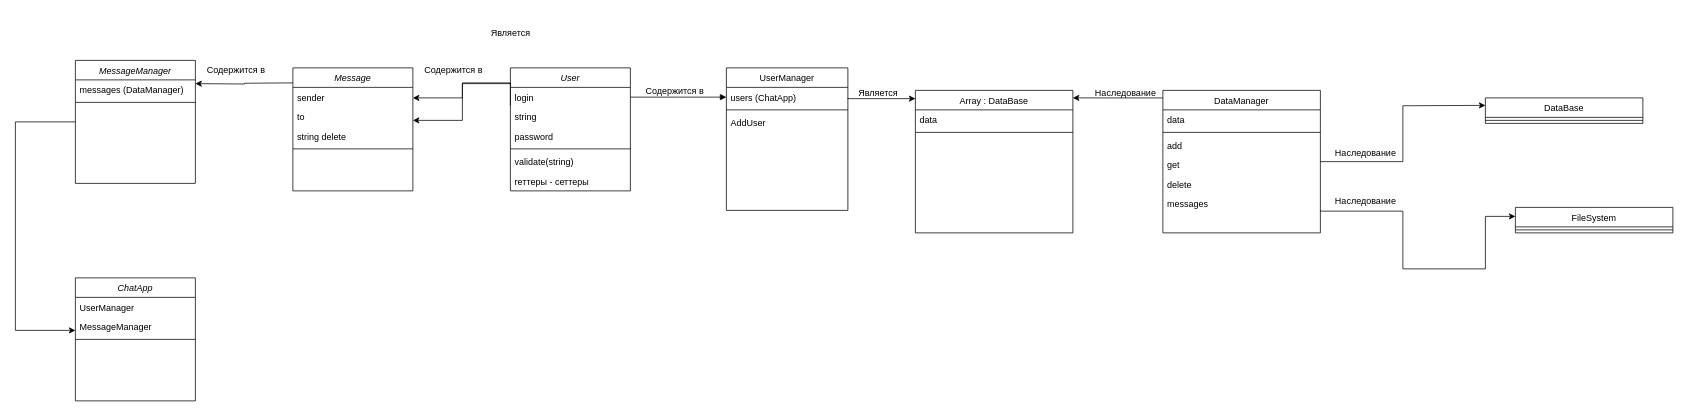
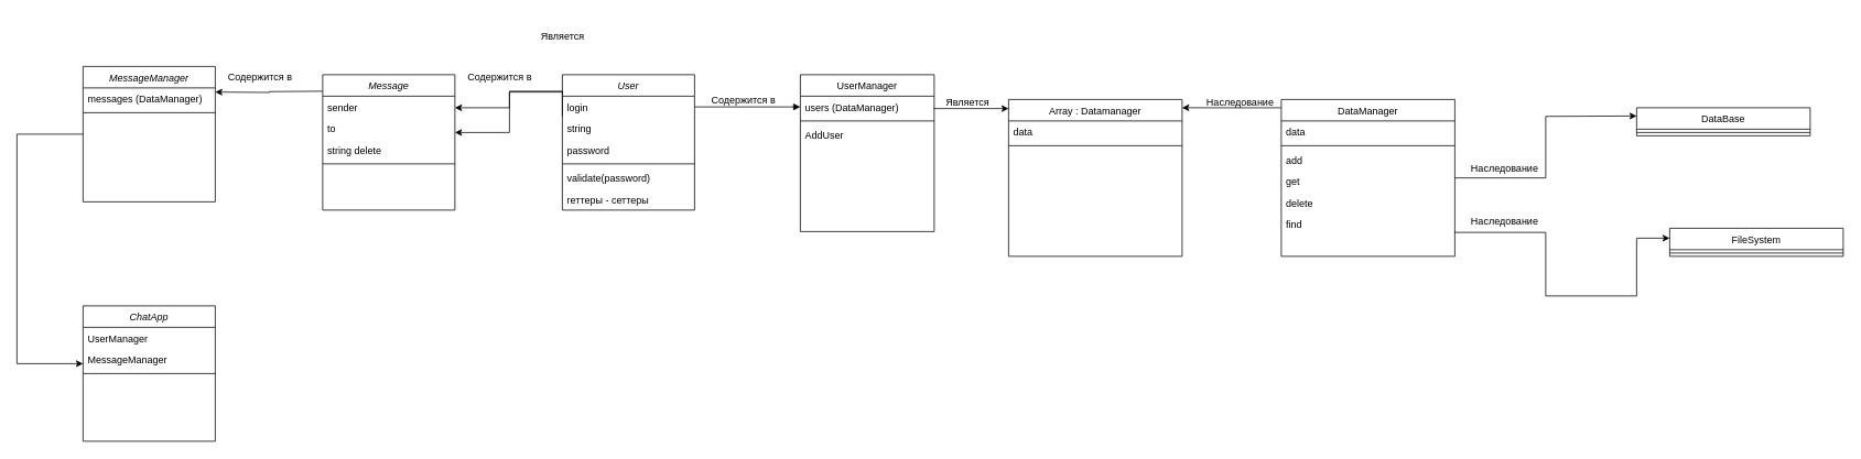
  <mxCell id="0" />
  <mxCell id="1" parent="0" />
  <mxCell id="2" value="User" style="swimlane;fontStyle=2;align=center;verticalAlign=top;childLayout=stackLayout;horizontal=1;startSize=26;horizontalStack=0;resizeParent=1;resizeLast=0;collapsible=1;marginBottom=0;rounded=0;shadow=0;strokeWidth=1;" parent="1" vertex="1"><mxGeometry x="680" y="90" width="160" height="164" as="geometry"><mxRectangle x="220" y="120" width="160" height="26" as="alternateBounds" /></mxGeometry></mxCell>
  <mxCell id="3" value="login" style="text;align=left;verticalAlign=top;spacingLeft=4;spacingRight=4;overflow=hidden;rotatable=0;points=[[0,0.5],[1,0.5]];portConstraint=eastwest;" parent="2" vertex="1"><mxGeometry y="26" width="160" height="26" as="geometry" /></mxCell>
  <mxCell id="4" value="string" style="text;align=left;verticalAlign=top;spacingLeft=4;spacingRight=4;overflow=hidden;rotatable=0;points=[[0,0.5],[1,0.5]];portConstraint=eastwest;rounded=0;shadow=0;html=0;" parent="2" vertex="1"><mxGeometry y="52" width="160" height="26" as="geometry" /></mxCell>
  <mxCell id="5" value="password" style="text;align=left;verticalAlign=top;spacingLeft=4;spacingRight=4;overflow=hidden;rotatable=0;points=[[0,0.5],[1,0.5]];portConstraint=eastwest;rounded=0;shadow=0;html=0;" parent="2" vertex="1"><mxGeometry y="78" width="160" height="26" as="geometry" /></mxCell>
  <mxCell id="6" value="" style="line;html=1;strokeWidth=1;align=left;verticalAlign=middle;spacingTop=-1;spacingLeft=3;spacingRight=3;rotatable=0;labelPosition=right;points=[];portConstraint=eastwest;" parent="2" vertex="1"><mxGeometry y="104" width="160" height="8" as="geometry" /></mxCell>
- <mxCell id="7" value="validate(string)" style="text;align=left;verticalAlign=top;spacingLeft=4;spacingRight=4;overflow=hidden;rotatable=0;points=[[0,0.5],[1,0.5]];portConstraint=eastwest;" parent="2" vertex="1"><mxGeometry y="112" width="160" height="26" as="geometry" /></mxCell>
+ <mxCell id="7" value="validate(password)" style="text;align=left;verticalAlign=top;spacingLeft=4;spacingRight=4;overflow=hidden;rotatable=0;points=[[0,0.5],[1,0.5]];portConstraint=eastwest;" parent="2" vertex="1"><mxGeometry y="112" width="160" height="26" as="geometry" /></mxCell>
  <mxCell id="8" value="геттеры - сеттеры" style="text;align=left;verticalAlign=top;spacingLeft=4;spacingRight=4;overflow=hidden;rotatable=0;points=[[0,0.5],[1,0.5]];portConstraint=eastwest;" vertex="1" parent="2"><mxGeometry y="138" width="160" height="26" as="geometry" /></mxCell>
  <mxCell id="9" value="UserManager" style="swimlane;fontStyle=0;align=center;verticalAlign=top;childLayout=stackLayout;horizontal=1;startSize=26;horizontalStack=0;resizeParent=1;resizeLast=0;collapsible=1;marginBottom=0;rounded=0;shadow=0;strokeWidth=1;" parent="1" vertex="1"><mxGeometry x="968" y="90" width="162" height="190" as="geometry"><mxRectangle x="508" y="120" width="160" height="26" as="alternateBounds" /></mxGeometry></mxCell>
- <mxCell id="10" value="users (ChatApp)" style="text;align=left;verticalAlign=top;spacingLeft=4;spacingRight=4;overflow=hidden;rotatable=0;points=[[0,0.5],[1,0.5]];portConstraint=eastwest;rounded=0;shadow=0;html=0;" parent="9" vertex="1"><mxGeometry y="26" width="162" height="26" as="geometry" /></mxCell>
+ <mxCell id="10" value="users (DataManager)" style="text;align=left;verticalAlign=top;spacingLeft=4;spacingRight=4;overflow=hidden;rotatable=0;points=[[0,0.5],[1,0.5]];portConstraint=eastwest;rounded=0;shadow=0;html=0;" parent="9" vertex="1"><mxGeometry y="26" width="162" height="26" as="geometry" /></mxCell>
  <mxCell id="11" value="" style="line;html=1;strokeWidth=1;align=left;verticalAlign=middle;spacingTop=-1;spacingLeft=3;spacingRight=3;rotatable=0;labelPosition=right;points=[];portConstraint=eastwest;" parent="9" vertex="1"><mxGeometry y="52" width="162" height="8" as="geometry" /></mxCell>
  <mxCell id="12" value="AddUser" style="text;align=left;verticalAlign=top;spacingLeft=4;spacingRight=4;overflow=hidden;rotatable=0;points=[[0,0.5],[1,0.5]];portConstraint=eastwest;rounded=0;shadow=0;html=0;" vertex="1" parent="9"><mxGeometry y="60" width="162" height="26" as="geometry" /></mxCell>
  <mxCell id="13" value="" style="endArrow=block;shadow=0;strokeWidth=1;rounded=0;curved=0;endFill=1;edgeStyle=elbowEdgeStyle;elbow=vertical;entryX=0;entryY=0.5;entryDx=0;entryDy=0;" parent="1" source="2" target="10" edge="1"><mxGeometry x="0.5" y="41" relative="1" as="geometry"><mxPoint x="840" y="162" as="sourcePoint" /><mxPoint x="1000" y="162" as="targetPoint" /><mxPoint x="-40" y="32" as="offset" /></mxGeometry></mxCell>
  <mxCell id="14" value="" style="resizable=0;align=left;verticalAlign=bottom;labelBackgroundColor=none;fontSize=12;" parent="13" connectable="0" vertex="1"><mxGeometry x="-1" relative="1" as="geometry"><mxPoint y="4" as="offset" /></mxGeometry></mxCell>
  <mxCell id="15" value="Содержится в" style="text;html=1;resizable=0;points=[];;align=center;verticalAlign=middle;labelBackgroundColor=none;rounded=0;shadow=0;strokeWidth=1;fontSize=12;" parent="13" vertex="1" connectable="0"><mxGeometry x="0.5" y="49" relative="1" as="geometry"><mxPoint x="-38" y="40" as="offset" /></mxGeometry></mxCell>
  <mxCell id="16" value="Содержится в" style="text;html=1;resizable=0;points=[];;align=center;verticalAlign=middle;labelBackgroundColor=none;rounded=0;shadow=0;strokeWidth=1;fontSize=12;" vertex="1" connectable="0" parent="1"><mxGeometry x="600" y="90" as="geometry"><mxPoint x="3" y="2" as="offset" /></mxGeometry></mxCell>
  <mxCell id="17" style="edgeStyle=orthogonalEdgeStyle;rounded=0;orthogonalLoop=1;jettySize=auto;html=1;" edge="1" parent="1" target="19"><mxGeometry relative="1" as="geometry"><mxPoint x="580" y="130" as="targetPoint" /><mxPoint x="680" y="110" as="sourcePoint" /><Array as="points"><mxPoint x="680" y="111" /><mxPoint x="616" y="111" /><mxPoint x="616" y="130" /></Array></mxGeometry></mxCell>
  <mxCell id="18" value="Message" style="swimlane;fontStyle=2;align=center;verticalAlign=top;childLayout=stackLayout;horizontal=1;startSize=26;horizontalStack=0;resizeParent=1;resizeLast=0;collapsible=1;marginBottom=0;rounded=0;shadow=0;strokeWidth=1;" vertex="1" parent="1"><mxGeometry x="390" y="90" width="160" height="164" as="geometry"><mxRectangle x="220" y="120" width="160" height="26" as="alternateBounds" /></mxGeometry></mxCell>
  <mxCell id="19" value="sender" style="text;align=left;verticalAlign=top;spacingLeft=4;spacingRight=4;overflow=hidden;rotatable=0;points=[[0,0.5],[1,0.5]];portConstraint=eastwest;" vertex="1" parent="18"><mxGeometry y="26" width="160" height="26" as="geometry" /></mxCell>
  <mxCell id="20" value="to" style="text;align=left;verticalAlign=top;spacingLeft=4;spacingRight=4;overflow=hidden;rotatable=0;points=[[0,0.5],[1,0.5]];portConstraint=eastwest;rounded=0;shadow=0;html=0;" vertex="1" parent="18"><mxGeometry y="52" width="160" height="26" as="geometry" /></mxCell>
  <mxCell id="21" value="string delete" style="text;align=left;verticalAlign=top;spacingLeft=4;spacingRight=4;overflow=hidden;rotatable=0;points=[[0,0.5],[1,0.5]];portConstraint=eastwest;rounded=0;shadow=0;html=0;" vertex="1" parent="18"><mxGeometry y="78" width="160" height="26" as="geometry" /></mxCell>
  <mxCell id="22" value="" style="line;html=1;strokeWidth=1;align=left;verticalAlign=middle;spacingTop=-1;spacingLeft=3;spacingRight=3;rotatable=0;labelPosition=right;points=[];portConstraint=eastwest;" vertex="1" parent="18"><mxGeometry y="104" width="160" height="8" as="geometry" /></mxCell>
  <mxCell id="23" value="Содержится в" style="text;html=1;resizable=0;points=[];;align=center;verticalAlign=middle;labelBackgroundColor=none;rounded=0;shadow=0;strokeWidth=1;fontSize=12;" vertex="1" connectable="0" parent="1"><mxGeometry x="310" y="90" as="geometry"><mxPoint x="3" y="2" as="offset" /></mxGeometry></mxCell>
  <mxCell id="24" style="edgeStyle=orthogonalEdgeStyle;rounded=0;orthogonalLoop=1;jettySize=auto;html=1;" edge="1" parent="1"><mxGeometry relative="1" as="geometry"><mxPoint x="260" y="111" as="targetPoint" /><mxPoint x="390" y="110" as="sourcePoint" /></mxGeometry></mxCell>
  <mxCell id="25" style="edgeStyle=orthogonalEdgeStyle;rounded=0;orthogonalLoop=1;jettySize=auto;html=1;" edge="1" parent="1" source="26" target="38"><mxGeometry relative="1" as="geometry"><mxPoint x="350" y="440" as="targetPoint" /><Array as="points"><mxPoint x="20" y="162" /><mxPoint x="20" y="440" /></Array></mxGeometry></mxCell>
  <mxCell id="26" value="MessageManager" style="swimlane;fontStyle=2;align=center;verticalAlign=top;childLayout=stackLayout;horizontal=1;startSize=26;horizontalStack=0;resizeParent=1;resizeLast=0;collapsible=1;marginBottom=0;rounded=0;shadow=0;strokeWidth=1;" vertex="1" parent="1"><mxGeometry x="100" y="80" width="160" height="164" as="geometry"><mxRectangle x="220" y="120" width="160" height="26" as="alternateBounds" /></mxGeometry></mxCell>
  <mxCell id="27" value="messages (DataManager)" style="text;align=left;verticalAlign=top;spacingLeft=4;spacingRight=4;overflow=hidden;rotatable=0;points=[[0,0.5],[1,0.5]];portConstraint=eastwest;" vertex="1" parent="26"><mxGeometry y="26" width="160" height="26" as="geometry" /></mxCell>
  <mxCell id="28" value="" style="line;html=1;strokeWidth=1;align=left;verticalAlign=middle;spacingTop=-1;spacingLeft=3;spacingRight=3;rotatable=0;labelPosition=right;points=[];portConstraint=eastwest;" vertex="1" parent="26"><mxGeometry y="52" width="160" height="8" as="geometry" /></mxCell>
  <mxCell id="29" style="edgeStyle=orthogonalEdgeStyle;rounded=0;orthogonalLoop=1;jettySize=auto;html=1;" edge="1" parent="1" target="30"><mxGeometry relative="1" as="geometry"><mxPoint x="1130" y="130" as="sourcePoint" /><Array as="points"><mxPoint x="1130" y="131" /></Array></mxGeometry></mxCell>
- <mxCell id="30" value="Array : DataBase" style="swimlane;fontStyle=0;align=center;verticalAlign=top;childLayout=stackLayout;horizontal=1;startSize=26;horizontalStack=0;resizeParent=1;resizeLast=0;collapsible=1;marginBottom=0;rounded=0;shadow=0;strokeWidth=1;" vertex="1" parent="1"><mxGeometry x="1220" y="120" width="210" height="190" as="geometry"><mxRectangle x="508" y="120" width="160" height="26" as="alternateBounds" /></mxGeometry></mxCell>
+ <mxCell id="30" value="Array : Datamanager" style="swimlane;fontStyle=0;align=center;verticalAlign=top;childLayout=stackLayout;horizontal=1;startSize=26;horizontalStack=0;resizeParent=1;resizeLast=0;collapsible=1;marginBottom=0;rounded=0;shadow=0;strokeWidth=1;" vertex="1" parent="1"><mxGeometry x="1220" y="120" width="210" height="190" as="geometry"><mxRectangle x="508" y="120" width="160" height="26" as="alternateBounds" /></mxGeometry></mxCell>
  <mxCell id="31" value="data" style="text;align=left;verticalAlign=top;spacingLeft=4;spacingRight=4;overflow=hidden;rotatable=0;points=[[0,0.5],[1,0.5]];portConstraint=eastwest;rounded=0;shadow=0;html=0;" vertex="1" parent="30"><mxGeometry y="26" width="210" height="26" as="geometry" /></mxCell>
  <mxCell id="32" value="" style="line;html=1;strokeWidth=1;align=left;verticalAlign=middle;spacingTop=-1;spacingLeft=3;spacingRight=3;rotatable=0;labelPosition=right;points=[];portConstraint=eastwest;" vertex="1" parent="30"><mxGeometry y="52" width="210" height="8" as="geometry" /></mxCell>
  <mxCell id="33" value="Является" style="text;html=1;resizable=0;points=[];;align=center;verticalAlign=middle;labelBackgroundColor=none;rounded=0;shadow=0;strokeWidth=1;fontSize=12;" vertex="1" connectable="0" parent="1"><mxGeometry x="1100" y="100" as="geometry"><mxPoint x="69" y="23" as="offset" /></mxGeometry></mxCell>
  <mxCell id="34" style="edgeStyle=orthogonalEdgeStyle;rounded=0;orthogonalLoop=1;jettySize=auto;html=1;" edge="1" parent="1"><mxGeometry relative="1" as="geometry"><mxPoint x="550" y="160" as="targetPoint" /><mxPoint x="680" y="140" as="sourcePoint" /><Array as="points"><mxPoint x="680" y="110" /><mxPoint x="616" y="110" /><mxPoint x="616" y="160" /></Array></mxGeometry></mxCell>
  <mxCell id="35" value="Является" style="text;html=1;resizable=0;points=[];;align=center;verticalAlign=middle;labelBackgroundColor=none;rounded=0;shadow=0;strokeWidth=1;fontSize=12;" vertex="1" connectable="0" parent="1"><mxGeometry x="610" y="20" as="geometry"><mxPoint x="69" y="23" as="offset" /></mxGeometry></mxCell>
  <mxCell id="36" value="ChatApp" style="swimlane;fontStyle=2;align=center;verticalAlign=top;childLayout=stackLayout;horizontal=1;startSize=26;horizontalStack=0;resizeParent=1;resizeLast=0;collapsible=1;marginBottom=0;rounded=0;shadow=0;strokeWidth=1;" vertex="1" parent="1"><mxGeometry x="100" y="370" width="160" height="164" as="geometry"><mxRectangle x="220" y="120" width="160" height="26" as="alternateBounds" /></mxGeometry></mxCell>
  <mxCell id="37" value="UserManager" style="text;align=left;verticalAlign=top;spacingLeft=4;spacingRight=4;overflow=hidden;rotatable=0;points=[[0,0.5],[1,0.5]];portConstraint=eastwest;" vertex="1" parent="36"><mxGeometry y="26" width="160" height="26" as="geometry" /></mxCell>
  <mxCell id="38" value="MessageManager" style="text;align=left;verticalAlign=top;spacingLeft=4;spacingRight=4;overflow=hidden;rotatable=0;points=[[0,0.5],[1,0.5]];portConstraint=eastwest;rounded=0;shadow=0;html=0;" vertex="1" parent="36"><mxGeometry y="52" width="160" height="26" as="geometry" /></mxCell>
  <mxCell id="39" value="" style="line;html=1;strokeWidth=1;align=left;verticalAlign=middle;spacingTop=-1;spacingLeft=3;spacingRight=3;rotatable=0;labelPosition=right;points=[];portConstraint=eastwest;" vertex="1" parent="36"><mxGeometry y="78" width="160" height="8" as="geometry" /></mxCell>
  <mxCell id="40" style="edgeStyle=orthogonalEdgeStyle;rounded=0;orthogonalLoop=1;jettySize=auto;html=1;entryX=1;entryY=0.5;entryDx=0;entryDy=0;exitX=0;exitY=0.053;exitDx=0;exitDy=0;exitPerimeter=0;" edge="1" parent="1" source="42"><mxGeometry relative="1" as="geometry"><mxPoint x="1470" y="130" as="sourcePoint" /><mxPoint x="1430" y="130" as="targetPoint" /></mxGeometry></mxCell>
  <mxCell id="41" style="edgeStyle=orthogonalEdgeStyle;rounded=0;orthogonalLoop=1;jettySize=auto;html=1;" edge="1" parent="1" source="42"><mxGeometry relative="1" as="geometry"><mxPoint x="1980" y="140" as="targetPoint" /></mxGeometry></mxCell>
  <mxCell id="42" value="DataManager" style="swimlane;fontStyle=0;align=center;verticalAlign=top;childLayout=stackLayout;horizontal=1;startSize=26;horizontalStack=0;resizeParent=1;resizeLast=0;collapsible=1;marginBottom=0;rounded=0;shadow=0;strokeWidth=1;" vertex="1" parent="1"><mxGeometry x="1550" y="120" width="210" height="190" as="geometry"><mxRectangle x="508" y="120" width="160" height="26" as="alternateBounds" /></mxGeometry></mxCell>
  <mxCell id="43" value="data" style="text;align=left;verticalAlign=top;spacingLeft=4;spacingRight=4;overflow=hidden;rotatable=0;points=[[0,0.5],[1,0.5]];portConstraint=eastwest;rounded=0;shadow=0;html=0;" vertex="1" parent="42"><mxGeometry y="26" width="210" height="26" as="geometry" /></mxCell>
  <mxCell id="44" value="" style="line;html=1;strokeWidth=1;align=left;verticalAlign=middle;spacingTop=-1;spacingLeft=3;spacingRight=3;rotatable=0;labelPosition=right;points=[];portConstraint=eastwest;" vertex="1" parent="42"><mxGeometry y="52" width="210" height="8" as="geometry" /></mxCell>
  <mxCell id="45" value="add" style="text;align=left;verticalAlign=top;spacingLeft=4;spacingRight=4;overflow=hidden;rotatable=0;points=[[0,0.5],[1,0.5]];portConstraint=eastwest;rounded=0;shadow=0;html=0;" vertex="1" parent="42"><mxGeometry y="60" width="210" height="26" as="geometry" /></mxCell>
  <mxCell id="46" value="get" style="text;align=left;verticalAlign=top;spacingLeft=4;spacingRight=4;overflow=hidden;rotatable=0;points=[[0,0.5],[1,0.5]];portConstraint=eastwest;rounded=0;shadow=0;html=0;" vertex="1" parent="42"><mxGeometry y="86" width="210" height="26" as="geometry" /></mxCell>
  <mxCell id="47" value="delete" style="text;align=left;verticalAlign=top;spacingLeft=4;spacingRight=4;overflow=hidden;rotatable=0;points=[[0,0.5],[1,0.5]];portConstraint=eastwest;rounded=0;shadow=0;html=0;" vertex="1" parent="42"><mxGeometry y="112" width="210" height="26" as="geometry" /></mxCell>
- <mxCell id="48" value="messages" style="text;align=left;verticalAlign=top;spacingLeft=4;spacingRight=4;overflow=hidden;rotatable=0;points=[[0,0.5],[1,0.5]];portConstraint=eastwest;rounded=0;shadow=0;html=0;" vertex="1" parent="42"><mxGeometry y="138" width="210" height="26" as="geometry" /></mxCell>
+ <mxCell id="48" value="find" style="text;align=left;verticalAlign=top;spacingLeft=4;spacingRight=4;overflow=hidden;rotatable=0;points=[[0,0.5],[1,0.5]];portConstraint=eastwest;rounded=0;shadow=0;html=0;" vertex="1" parent="42"><mxGeometry y="138" width="210" height="26" as="geometry" /></mxCell>
  <mxCell id="49" value="Наследование" style="text;html=1;resizable=0;points=[];;align=center;verticalAlign=middle;labelBackgroundColor=none;rounded=0;shadow=0;strokeWidth=1;fontSize=12;" vertex="1" connectable="0" parent="1"><mxGeometry x="1430" y="100" as="geometry"><mxPoint x="69" y="23" as="offset" /></mxGeometry></mxCell>
  <mxCell id="50" style="edgeStyle=orthogonalEdgeStyle;rounded=0;orthogonalLoop=1;jettySize=auto;html=1;" edge="1" parent="1"><mxGeometry relative="1" as="geometry"><mxPoint x="2020" y="288" as="targetPoint" /><mxPoint x="1760" y="280" as="sourcePoint" /><Array as="points"><mxPoint x="1870" y="281" /><mxPoint x="1870" y="358" /><mxPoint x="1980" y="358" /><mxPoint x="1980" y="288" /></Array></mxGeometry></mxCell>
  <mxCell id="51" value="DataBase" style="swimlane;fontStyle=0;align=center;verticalAlign=top;childLayout=stackLayout;horizontal=1;startSize=26;horizontalStack=0;resizeParent=1;resizeLast=0;collapsible=1;marginBottom=0;rounded=0;shadow=0;strokeWidth=1;" vertex="1" parent="1"><mxGeometry x="1980" y="130" width="210" height="34" as="geometry"><mxRectangle x="508" y="120" width="160" height="26" as="alternateBounds" /></mxGeometry></mxCell>
  <mxCell id="52" value="" style="line;html=1;strokeWidth=1;align=left;verticalAlign=middle;spacingTop=-1;spacingLeft=3;spacingRight=3;rotatable=0;labelPosition=right;points=[];portConstraint=eastwest;" vertex="1" parent="51"><mxGeometry y="26" width="210" height="8" as="geometry" /></mxCell>
  <mxCell id="53" value="FileSystem" style="swimlane;fontStyle=0;align=center;verticalAlign=top;childLayout=stackLayout;horizontal=1;startSize=26;horizontalStack=0;resizeParent=1;resizeLast=0;collapsible=1;marginBottom=0;rounded=0;shadow=0;strokeWidth=1;" vertex="1" parent="1"><mxGeometry x="2020" y="276" width="210" height="34" as="geometry"><mxRectangle x="508" y="120" width="160" height="26" as="alternateBounds" /></mxGeometry></mxCell>
  <mxCell id="54" value="" style="line;html=1;strokeWidth=1;align=left;verticalAlign=middle;spacingTop=-1;spacingLeft=3;spacingRight=3;rotatable=0;labelPosition=right;points=[];portConstraint=eastwest;" vertex="1" parent="53"><mxGeometry y="26" width="210" height="8" as="geometry" /></mxCell>
  <mxCell id="55" value="Наследование" style="text;html=1;resizable=0;points=[];;align=center;verticalAlign=middle;labelBackgroundColor=none;rounded=0;shadow=0;strokeWidth=1;fontSize=12;" vertex="1" connectable="0" parent="1"><mxGeometry x="1750" y="180" as="geometry"><mxPoint x="69" y="23" as="offset" /></mxGeometry></mxCell>
  <mxCell id="56" value="Наследование" style="text;html=1;resizable=0;points=[];;align=center;verticalAlign=middle;labelBackgroundColor=none;rounded=0;shadow=0;strokeWidth=1;fontSize=12;" vertex="1" connectable="0" parent="1"><mxGeometry x="1750" y="244" as="geometry"><mxPoint x="69" y="23" as="offset" /></mxGeometry></mxCell>
